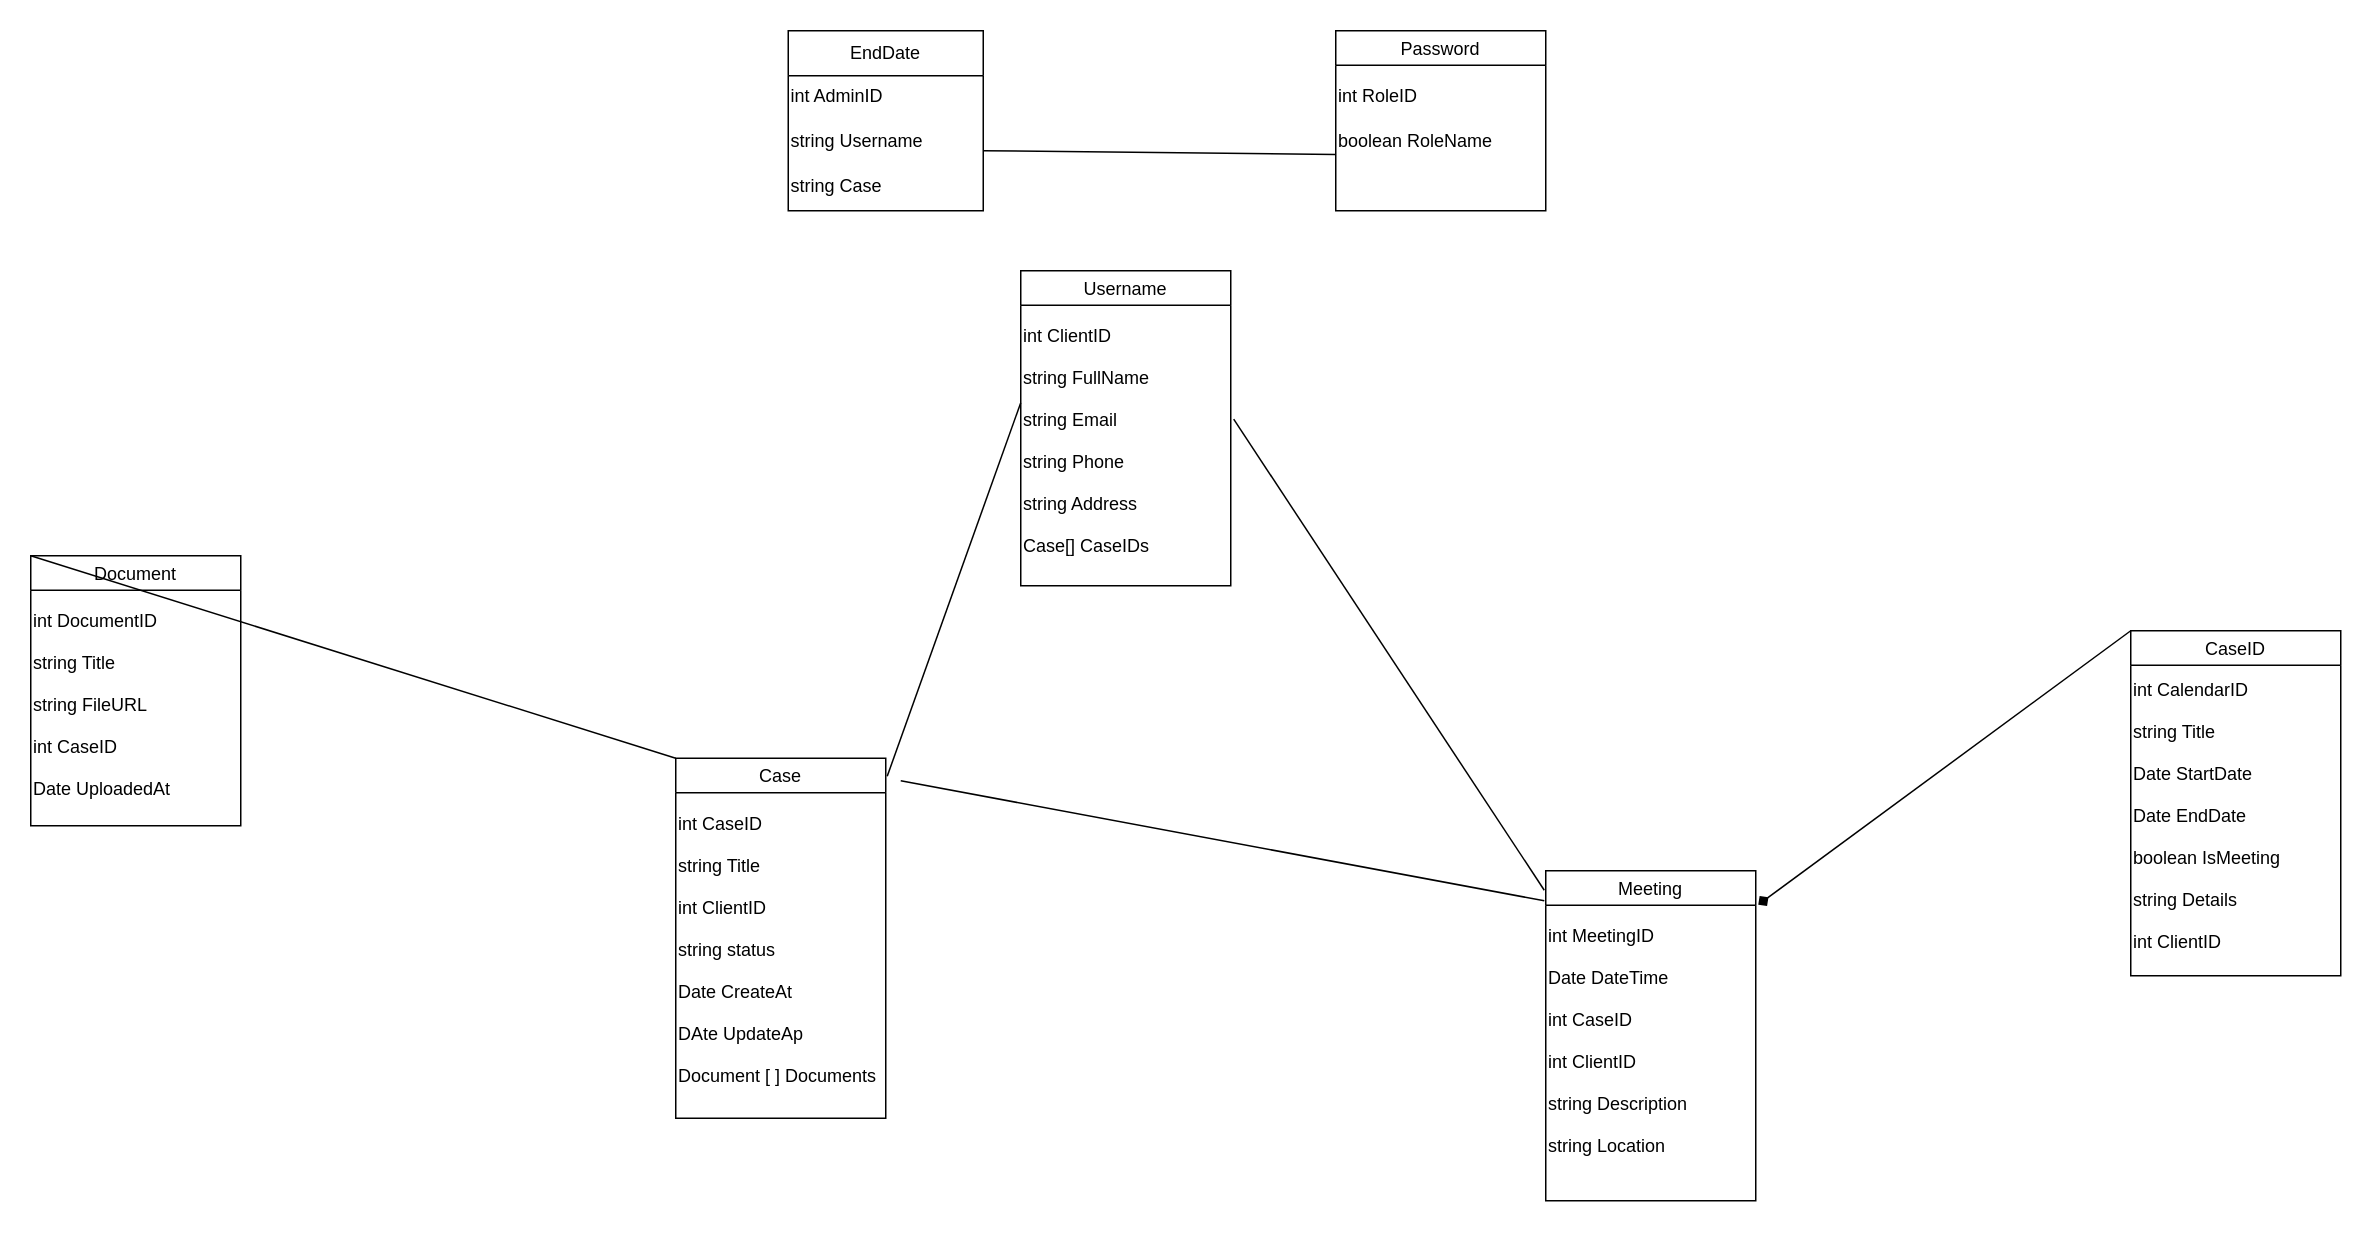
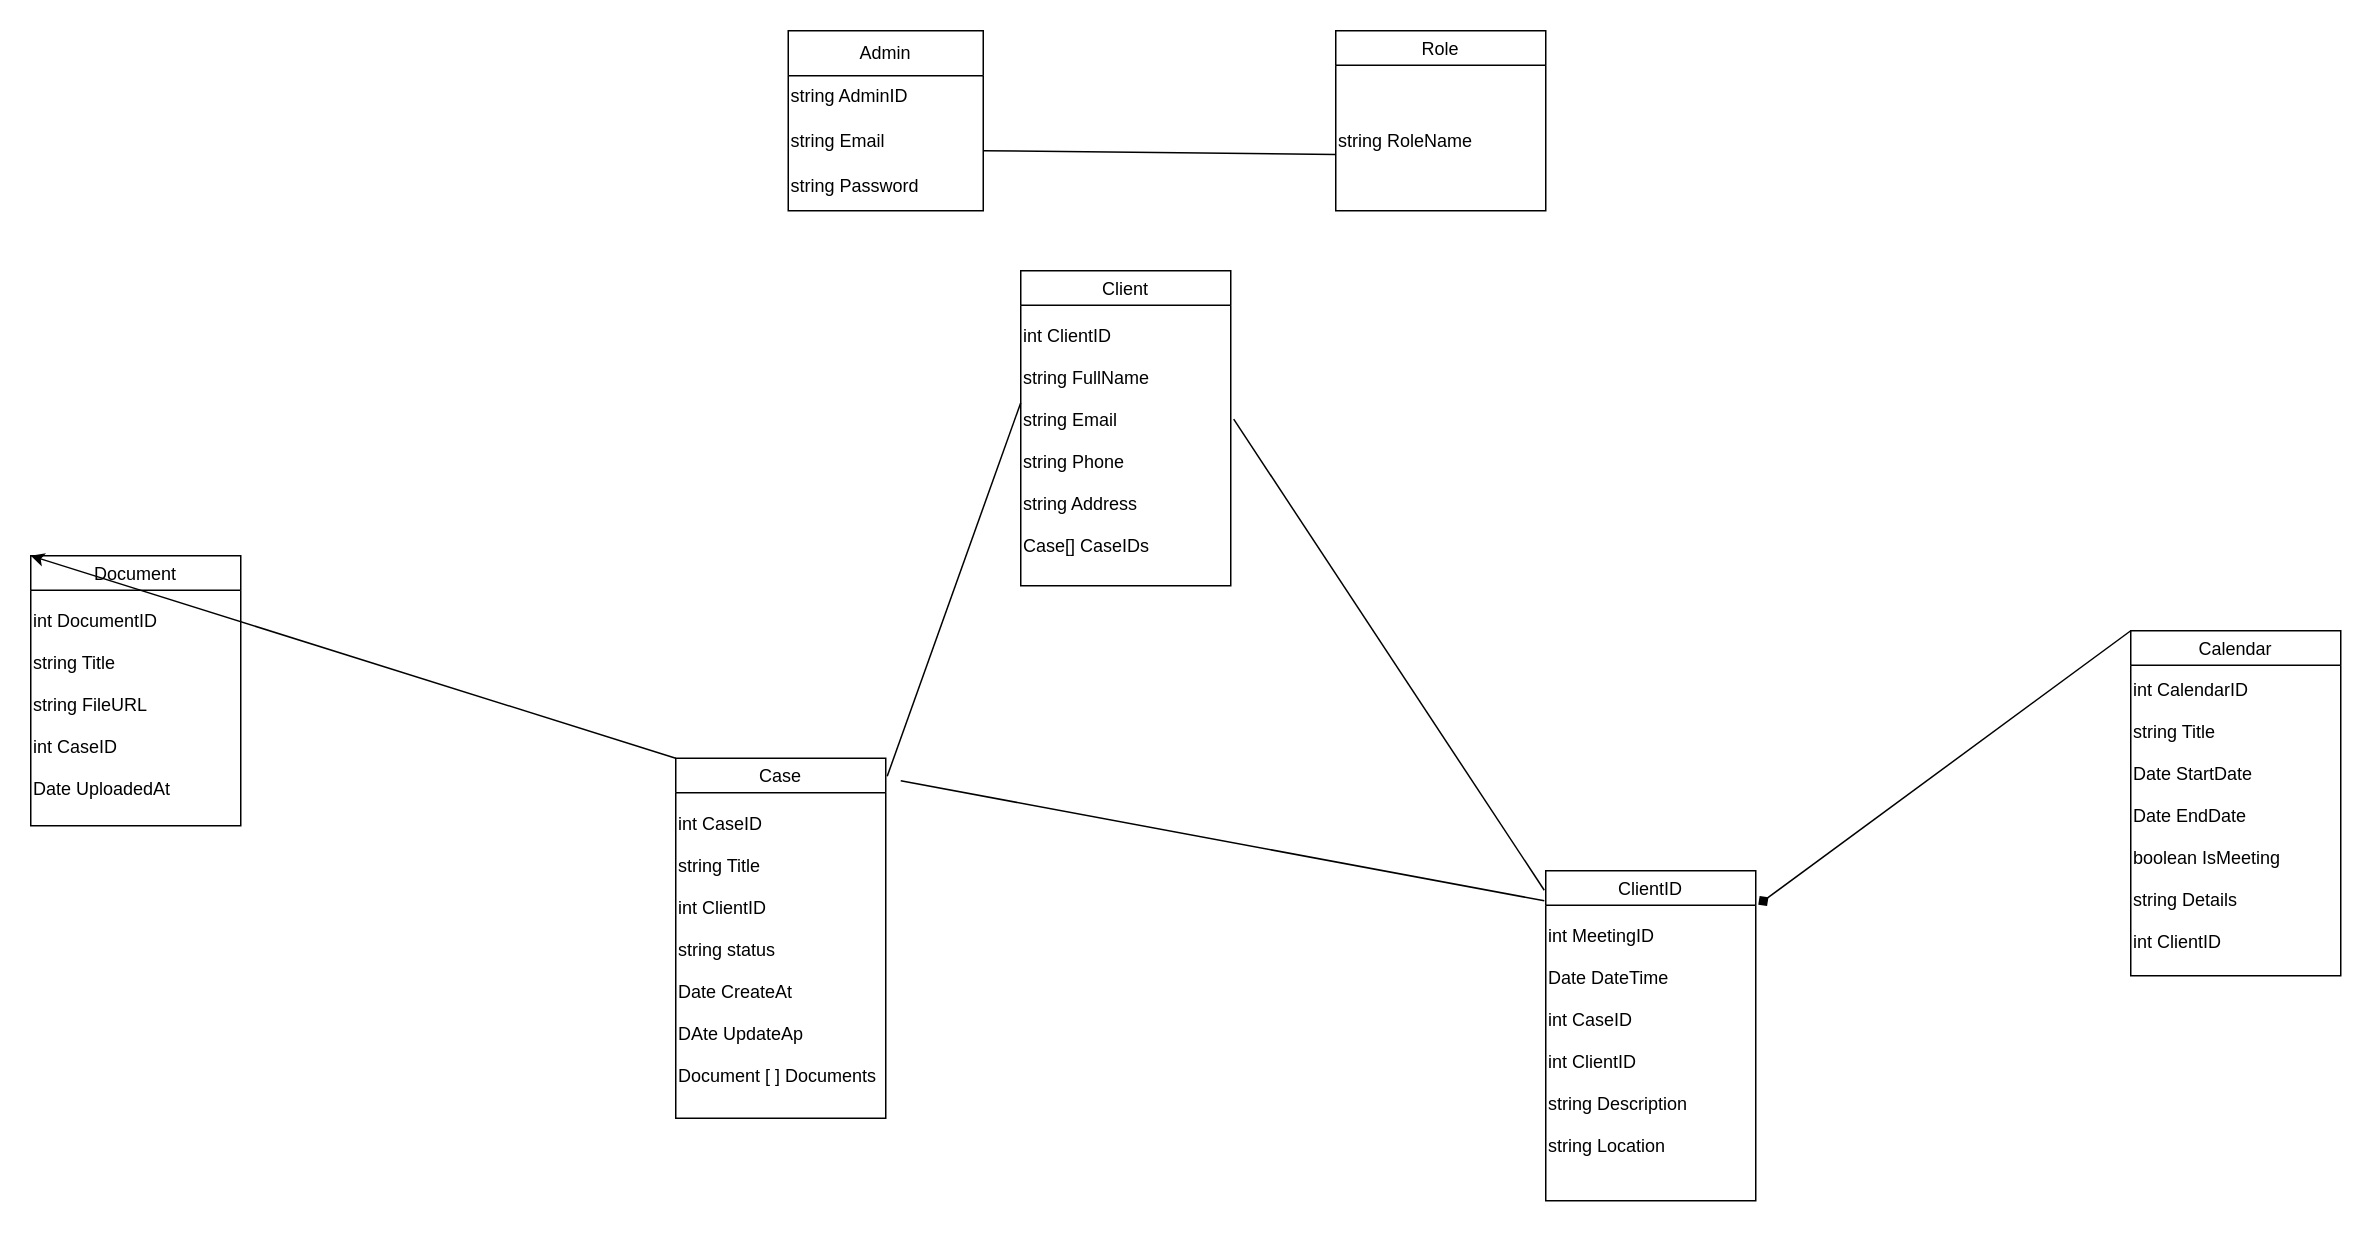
  <mxCell id="0" />
  <mxCell id="1" parent="0" />
- <mxCell id="2" value="EndDate" style="swimlane;fontStyle=0;childLayout=stackLayout;horizontal=1;startSize=30;horizontalStack=0;resizeParent=1;resizeParentMax=0;resizeLast=0;collapsible=1;marginBottom=0;whiteSpace=wrap;html=1;" parent="1" vertex="1"><mxGeometry x="525" y="20" width="130" height="120" as="geometry" /></mxCell>
- <mxCell id="3" value="int AdminID" style="text;align=left;" parent="2" vertex="1"><mxGeometry y="30" width="130" height="30" as="geometry" /></mxCell>
- <mxCell id="4" value="string Username" style="text;align=left;" parent="2" vertex="1"><mxGeometry y="60" width="130" height="30" as="geometry" /></mxCell>
- <mxCell id="5" value="string Case" style="text;align=left;" parent="2" vertex="1"><mxGeometry y="90" width="130" height="30" as="geometry" /></mxCell>
- <mxCell id="6" value="Password" style="swimlane;fontStyle=0;horizontal=1;" parent="1" vertex="1"><mxGeometry x="890" y="20" width="140" height="120" as="geometry" /></mxCell>
- <mxCell id="7" value="int RoleID" style="text;align=left;" parent="6" vertex="1"><mxGeometry y="30" width="140" height="30" as="geometry" /></mxCell>
- <mxCell id="8" value="boolean RoleName" style="text;align=left;" parent="6" vertex="1"><mxGeometry y="60" width="140" height="30" as="geometry" /></mxCell>
- <mxCell id="9" value="Username" style="swimlane;fontStyle=0;horizontal=1;" parent="1" vertex="1"><mxGeometry x="680" y="180" width="140" height="210" as="geometry"><mxRectangle x="370" y="200" width="70" height="30" as="alternateBounds" /></mxGeometry></mxCell>
+ <mxCell id="2" value="Admin" style="swimlane;fontStyle=0;childLayout=stackLayout;horizontal=1;startSize=30;horizontalStack=0;resizeParent=1;resizeParentMax=0;resizeLast=0;collapsible=1;marginBottom=0;whiteSpace=wrap;html=1;" parent="1" vertex="1"><mxGeometry x="525" y="20" width="130" height="120" as="geometry" /></mxCell>
+ <mxCell id="3" value="string AdminID" style="text;align=left;" parent="2" vertex="1"><mxGeometry y="30" width="130" height="30" as="geometry" /></mxCell>
+ <mxCell id="4" value="string Email" style="text;align=left;" parent="2" vertex="1"><mxGeometry y="60" width="130" height="30" as="geometry" /></mxCell>
+ <mxCell id="5" value="string Password" style="text;align=left;" parent="2" vertex="1"><mxGeometry y="90" width="130" height="30" as="geometry" /></mxCell>
+ <mxCell id="6" value="Role" style="swimlane;fontStyle=0;horizontal=1;" parent="1" vertex="1"><mxGeometry x="890" y="20" width="140" height="120" as="geometry" /></mxCell>
+ <mxCell id="8" value="string RoleName" style="text;align=left;" parent="6" vertex="1"><mxGeometry y="60" width="140" height="30" as="geometry" /></mxCell>
+ <mxCell id="9" value="Client" style="swimlane;fontStyle=0;horizontal=1;" parent="1" vertex="1"><mxGeometry x="680" y="180" width="140" height="210" as="geometry"><mxRectangle x="370" y="200" width="70" height="30" as="alternateBounds" /></mxGeometry></mxCell>
  <mxCell id="10" value="int ClientID&#10;&#10;string FullName&#10;&#10;string Email&#10;&#10;string Phone&#10;&#10;string Address&#10;&#10;Case[] CaseIDs" style="text;align=left;" parent="9" vertex="1"><mxGeometry y="30" width="140" height="180" as="geometry" /></mxCell>
  <mxCell id="11" value="Document" style="swimlane;fontStyle=0;horizontal=1;" parent="1" vertex="1"><mxGeometry x="20" y="370" width="140" height="180" as="geometry"><mxRectangle x="340" y="650" width="100" height="30" as="alternateBounds" /></mxGeometry></mxCell>
  <mxCell id="12" value="int DocumentID&#10;&#10;string Title&#10;&#10;string FileURL&#10;&#10;int CaseID&#10;&#10;Date UploadedAt" style="text;align=left;" parent="11" vertex="1"><mxGeometry y="30" width="140" height="180" as="geometry" /></mxCell>
- <mxCell id="13" value="Meeting" style="swimlane;fontStyle=0;horizontal=1;" parent="1" vertex="1"><mxGeometry x="1030" y="580" width="140" height="220" as="geometry"><mxRectangle x="570" y="280" width="80" height="30" as="alternateBounds" /></mxGeometry></mxCell>
+ <mxCell id="13" value="ClientID" style="swimlane;fontStyle=0;horizontal=1;" parent="1" vertex="1"><mxGeometry x="1030" y="580" width="140" height="220" as="geometry"><mxRectangle x="570" y="280" width="80" height="30" as="alternateBounds" /></mxGeometry></mxCell>
  <mxCell id="14" value="int MeetingID&#10;&#10;Date DateTime&#10;&#10;int CaseID&#10;&#10;int ClientID&#10;&#10;string Description&#10;&#10;string Location" style="text;align=left;" parent="13" vertex="1"><mxGeometry y="30" width="140" height="150" as="geometry" /></mxCell>
- <mxCell id="15" value="CaseID" style="swimlane;fontStyle=0;horizontal=1;" parent="1" vertex="1"><mxGeometry x="1420" y="420" width="140" height="230" as="geometry"><mxRectangle x="640" y="670" width="90" height="30" as="alternateBounds" /></mxGeometry></mxCell>
+ <mxCell id="15" value="Calendar" style="swimlane;fontStyle=0;horizontal=1;" parent="1" vertex="1"><mxGeometry x="1420" y="420" width="140" height="230" as="geometry"><mxRectangle x="640" y="670" width="90" height="30" as="alternateBounds" /></mxGeometry></mxCell>
  <mxCell id="16" value="int CalendarID&#10;&#10;string Title&#10;&#10;Date StartDate&#10;&#10;Date EndDate&#10;&#10;boolean IsMeeting&#10;&#10;string Details&#10;&#10;int ClientID" style="text;align=left;" parent="15" vertex="1"><mxGeometry y="26" width="140" height="160" as="geometry" /></mxCell>
  <mxCell id="17" value="Case" style="swimlane;fontStyle=0;horizontal=1;" parent="1" vertex="1"><mxGeometry x="450" y="505" width="140" height="240" as="geometry"><mxRectangle x="260" y="380" width="70" height="30" as="alternateBounds" /></mxGeometry></mxCell>
  <mxCell id="18" value="int CaseID&#10;&#10;string Title&#10;&#10;int ClientID&#10;&#10;string status&#10;&#10;Date CreateAt&#10;&#10;DAte UpdateAp&#10;&#10;Document [ ] Documents" style="text;align=left;" parent="17" vertex="1"><mxGeometry y="30" width="140" height="180" as="geometry" /></mxCell>
  <mxCell id="19" value="" style="endArrow=none;html=1;entryX=0;entryY=0.75;entryDx=0;entryDy=0;" parent="1" target="8" edge="1"><mxGeometry width="50" height="50" relative="1" as="geometry"><mxPoint x="655" y="100" as="sourcePoint" /><mxPoint x="705" y="50" as="targetPoint" /></mxGeometry></mxCell>
  <mxCell id="20" value="" style="endArrow=none;html=1;entryX=0;entryY=0.322;entryDx=0;entryDy=0;entryPerimeter=0;exitX=1.007;exitY=0.05;exitDx=0;exitDy=0;exitPerimeter=0;" parent="1" source="17" target="10" edge="1"><mxGeometry width="50" height="50" relative="1" as="geometry"><mxPoint x="660" y="380" as="sourcePoint" /><mxPoint x="710" y="330" as="targetPoint" /></mxGeometry></mxCell>
  <mxCell id="21" value="" style="endArrow=none;html=1;exitX=1.014;exitY=0.383;exitDx=0;exitDy=0;exitPerimeter=0;entryX=-0.007;entryY=0.059;entryDx=0;entryDy=0;entryPerimeter=0;" parent="1" source="10" target="13" edge="1"><mxGeometry width="50" height="50" relative="1" as="geometry"><mxPoint x="890" y="440" as="sourcePoint" /><mxPoint x="940" y="390" as="targetPoint" /></mxGeometry></mxCell>
  <mxCell id="22" value="" style="endArrow=none;html=1;entryX=-0.007;entryY=0.091;entryDx=0;entryDy=0;entryPerimeter=0;" parent="1" target="13" edge="1"><mxGeometry width="50" height="50" relative="1" as="geometry"><mxPoint x="600" y="520" as="sourcePoint" /><mxPoint x="810" y="480" as="targetPoint" /></mxGeometry></mxCell>
  <mxCell id="23" value="" style="endArrow=diamond;html=1;entryX=1.012;entryY=0.103;entryDx=0;entryDy=0;entryPerimeter=0;exitX=0;exitY=0;exitDx=0;exitDy=0;" parent="1" source="15" target="13" edge="1"><mxGeometry width="50" height="50" relative="1" as="geometry"><mxPoint x="970" y="490" as="sourcePoint" /><mxPoint x="1020" y="440" as="targetPoint" /></mxGeometry></mxCell>
- <mxCell id="24" value="" style="endArrow=none;html=1;entryX=0;entryY=0;entryDx=0;entryDy=0;exitX=0;exitY=0;exitDx=0;exitDy=0;" parent="1" source="17" target="11" edge="1"><mxGeometry width="50" height="50" relative="1" as="geometry"><mxPoint x="720" y="790" as="sourcePoint" /><mxPoint x="770" y="740" as="targetPoint" /></mxGeometry></mxCell>
+ <mxCell id="24" value="" style="endArrow=classic;html=1;entryX=0;entryY=0;entryDx=0;entryDy=0;exitX=0;exitY=0;exitDx=0;exitDy=0;" parent="1" source="17" target="11" edge="1"><mxGeometry width="50" height="50" relative="1" as="geometry"><mxPoint x="720" y="790" as="sourcePoint" /><mxPoint x="770" y="740" as="targetPoint" /></mxGeometry></mxCell>
